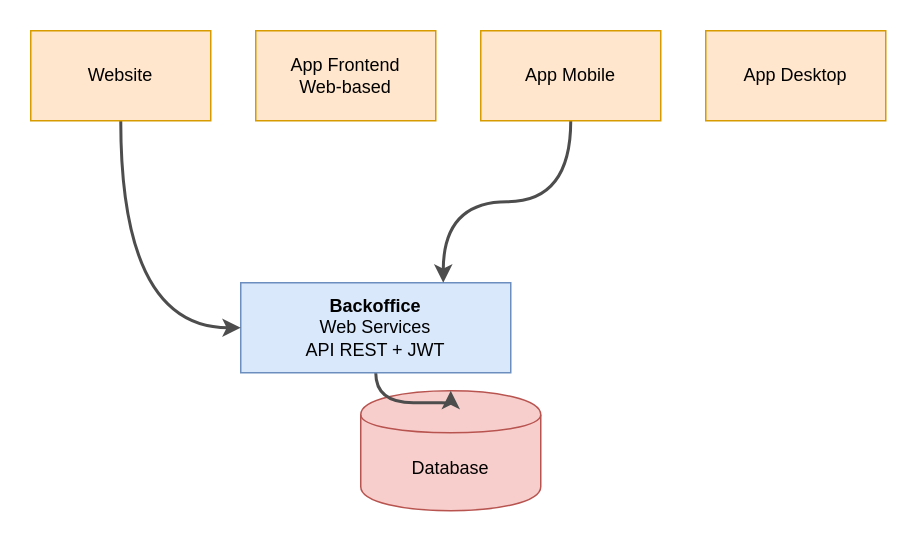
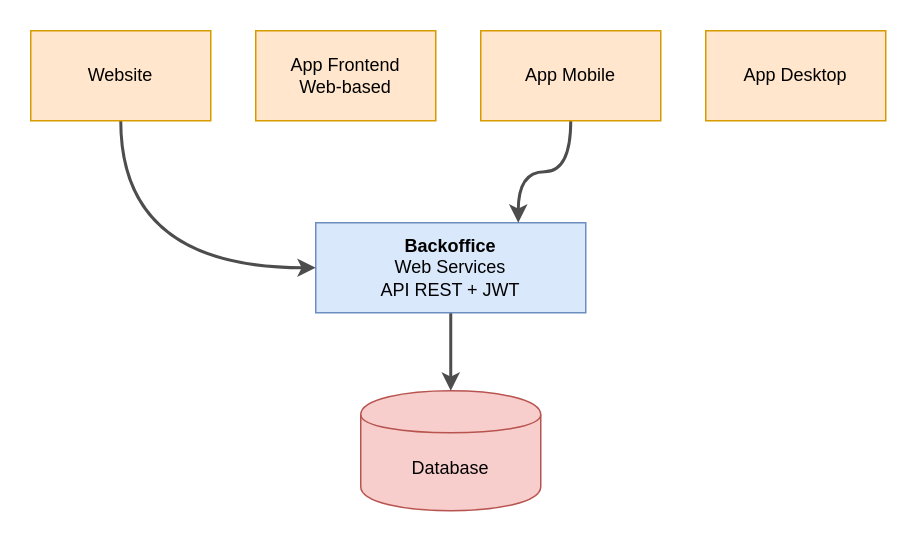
  <mxCell id="0" />
  <mxCell id="1" parent="0" />
  <mxCell id="2" value="&lt;div&gt;Database&lt;/div&gt;" style="shape=cylinder;whiteSpace=wrap;html=1;boundedLbl=1;backgroundOutline=1;fillColor=#f8cecc;strokeColor=#b85450;" parent="1" vertex="1"><mxGeometry x="240" y="260" width="120" height="80" as="geometry" /></mxCell>
  <mxCell id="3" style="edgeStyle=orthogonalEdgeStyle;curved=1;orthogonalLoop=1;jettySize=auto;html=1;strokeWidth=2;strokeColor=#4D4D4D;" parent="1" source="4" target="2" edge="1"><mxGeometry relative="1" as="geometry" /></mxCell>
- <mxCell id="4" value="&lt;div&gt;&lt;b&gt;Backoffice&lt;/b&gt;&lt;/div&gt;&lt;div&gt;Web Services&lt;/div&gt;&lt;div&gt;API REST + JWT&lt;br&gt;&lt;/div&gt;" style="rounded=0;whiteSpace=wrap;html=1;fillColor=#dae8fc;strokeColor=#6c8ebf;" parent="1" vertex="1"><mxGeometry x="160" y="188" width="180" height="60" as="geometry" /></mxCell>
+ <mxCell id="4" value="&lt;div&gt;&lt;b&gt;Backoffice&lt;/b&gt;&lt;/div&gt;&lt;div&gt;Web Services&lt;/div&gt;&lt;div&gt;API REST + JWT&lt;br&gt;&lt;/div&gt;" style="rounded=0;whiteSpace=wrap;html=1;fillColor=#dae8fc;strokeColor=#6c8ebf;" parent="1" vertex="1"><mxGeometry x="210" y="148" width="180" height="60" as="geometry" /></mxCell>
  <mxCell id="5" value="&lt;div&gt;App Frontend&lt;/div&gt;&lt;div&gt;Web-based&lt;/div&gt;" style="rounded=0;whiteSpace=wrap;html=1;fillColor=#ffe6cc;strokeColor=#d79b00;" parent="1" vertex="1"><mxGeometry x="170" y="20" width="120" height="60" as="geometry" /></mxCell>
  <mxCell id="6" style="edgeStyle=orthogonalEdgeStyle;orthogonalLoop=1;jettySize=auto;html=1;entryX=0.75;entryY=0;entryDx=0;entryDy=0;curved=1;strokeWidth=2;strokeColor=#4D4D4D;" parent="1" source="7" target="4" edge="1"><mxGeometry relative="1" as="geometry" /></mxCell>
  <mxCell id="7" value="App Mobile" style="rounded=0;whiteSpace=wrap;html=1;fillColor=#ffe6cc;strokeColor=#d79b00;" parent="1" vertex="1"><mxGeometry x="320" y="20" width="120" height="60" as="geometry" /></mxCell>
  <mxCell id="8" value="App Desktop" style="rounded=0;whiteSpace=wrap;html=1;fillColor=#ffe6cc;strokeColor=#d79b00;" parent="1" vertex="1"><mxGeometry x="470" y="20" width="120" height="60" as="geometry" /></mxCell>
  <mxCell id="9" style="edgeStyle=orthogonalEdgeStyle;curved=1;orthogonalLoop=1;jettySize=auto;html=1;entryX=0;entryY=0.5;entryDx=0;entryDy=0;exitX=0.5;exitY=1;exitDx=0;exitDy=0;strokeWidth=2;strokeColor=#4D4D4D;" parent="1" source="10" target="4" edge="1"><mxGeometry relative="1" as="geometry" /></mxCell>
  <mxCell id="10" value="Website" style="rounded=0;whiteSpace=wrap;html=1;fillColor=#ffe6cc;strokeColor=#d79b00;" parent="1" vertex="1"><mxGeometry x="20" y="20" width="120" height="60" as="geometry" /></mxCell>
